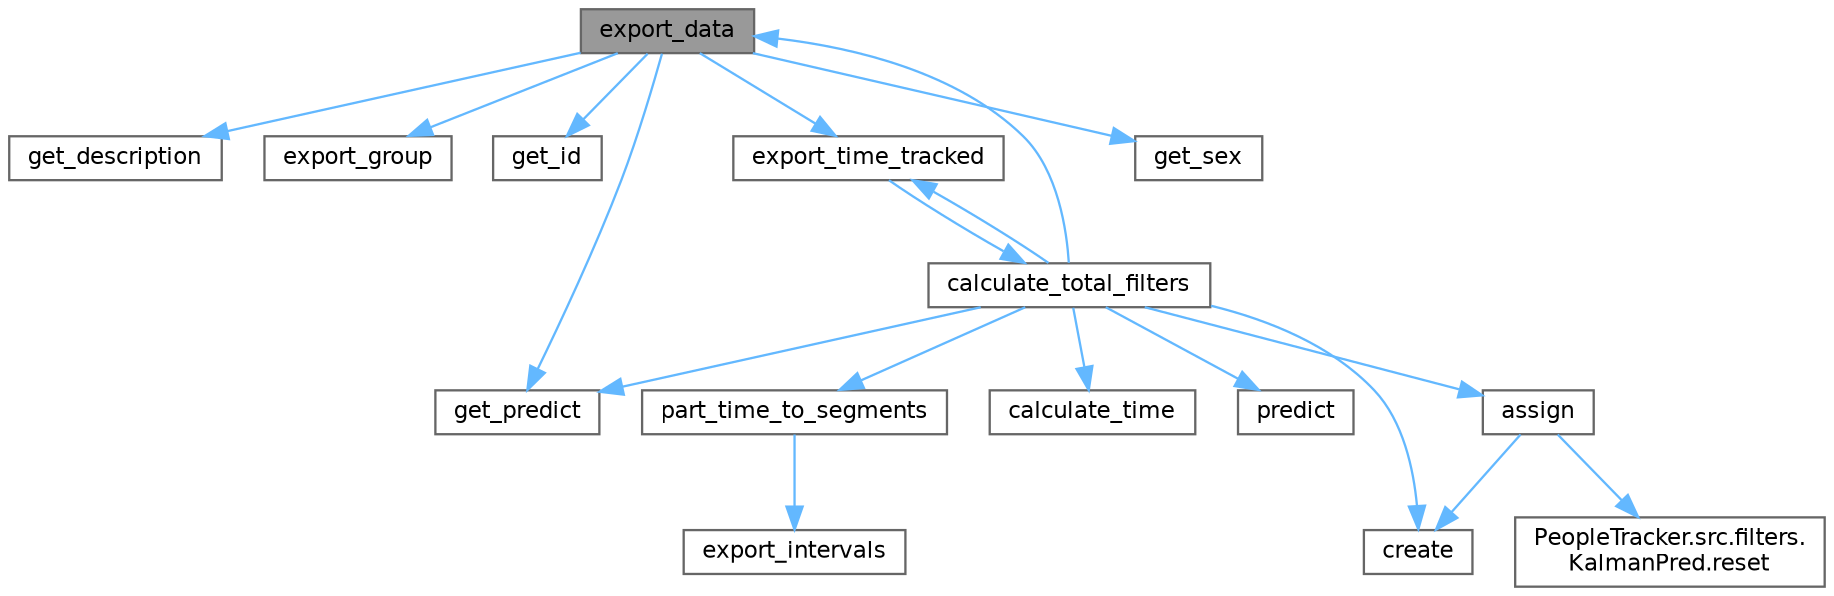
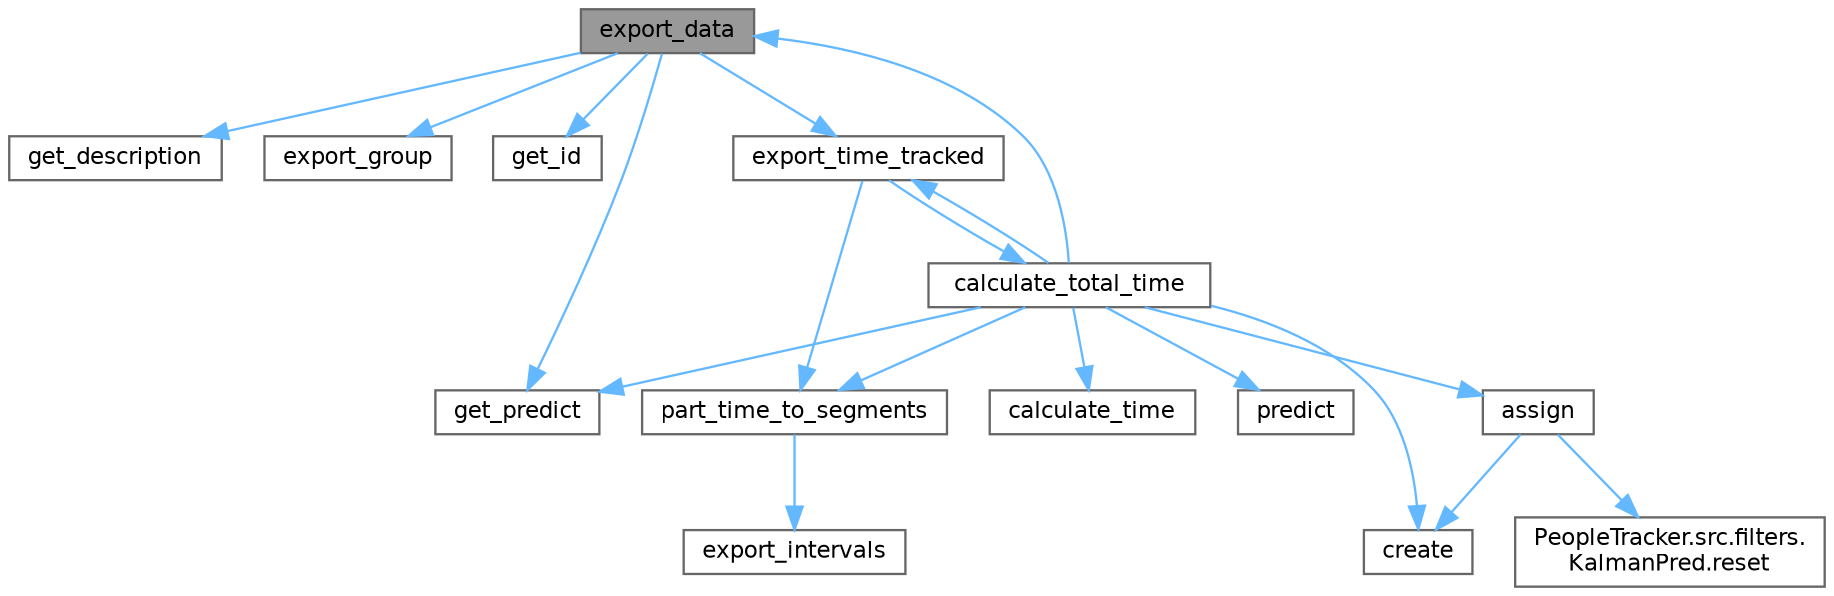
  digraph {
    rankdir=TB
    node [color=grey40 fillcolor=white fontname=Helvetica fontsize=10 shape=box style=filled]
    edge [color=steelblue1 fontname=Helvetica fontsize=10 labelfontname=Helvetica labelfontsize=10 style=solid]
    n1 [color=gray40 fillcolor=grey60 fontcolor=black height=0.2 label=export_data width=0.4]
    n2 [height=0.2 label=get_description width=0.4]
    n3 [height=0.2 label=export_group width=0.4]
    n4 [height=0.2 label=get_id width=0.4]
    n5 [height=0.2 label=get_predict width=0.4]
-   n6 [height=0.2 label=get_sex width=0.4]
    n7 [height=0.2 label=export_time_tracked width=0.4]
-   n8 [height=0.2 label=calculate_total_filters width=0.4]
+   n8 [height=0.2 label=calculate_total_time width=0.4]
    n9 [height=0.2 label=part_time_to_segments width=0.4]
    n10 [height=0.2 label=assign width=0.4]
    n11 [height=0.2 label=create width=0.4]
    n12 [height=0.2 label=calculate_time width=0.4]
    n13 [height=0.2 label=predict width=0.4]
    n14 [height=0.2 label=export_intervals width=0.4]
    n15 [height=0.2 label="PeopleTracker.src.filters.\lKalmanPred.reset" width=0.4]
    n1 -> n2
    n1 -> n3
    n1 -> n4
    n1 -> n5
-   n1 -> n6
    n1 -> n7
    n7 -> n8
+   n7 -> n9
    n8 -> n1
    n8 -> n5
    n8 -> n7
    n8 -> n9
    n8 -> n10
    n8 -> n11
    n8 -> n12
    n8 -> n13
    n9 -> n14
    n10 -> n11
    n10 -> n15
  }
